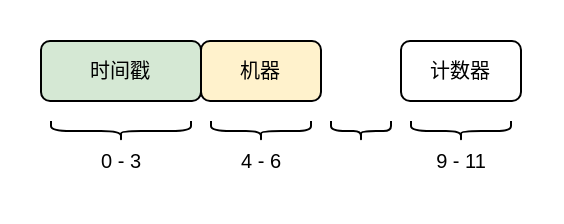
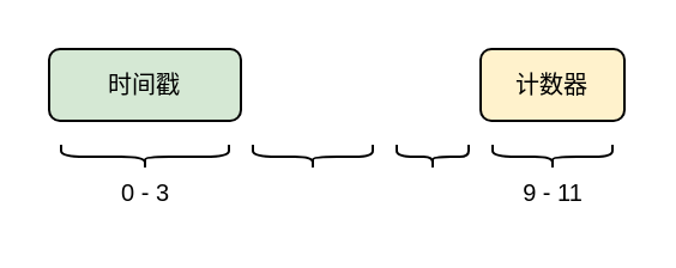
  <mxCell id="0" />
  <mxCell id="1" parent="0" />
  <mxCell id="2" value="&lt;font style=&quot;font-size: 10px&quot;&gt;时间戳&lt;/font&gt;" style="rounded=1;whiteSpace=wrap;html=1;fillColor=#d5e8d4;" vertex="1" parent="1"><mxGeometry x="20" y="20" width="80" height="30" as="geometry" /></mxCell>
- <mxCell id="3" value="&lt;font style=&quot;font-size: 10px&quot;&gt;机器&lt;/font&gt;" style="rounded=1;whiteSpace=wrap;html=1;fillColor=#FFF2CC;" vertex="1" parent="1"><mxGeometry x="100" y="20" width="60" height="30" as="geometry" /></mxCell>
- <mxCell id="4" value="&lt;font style=&quot;font-size: 10px&quot;&gt;计数器&lt;/font&gt;" style="rounded=1;whiteSpace=wrap;html=1;fillColor=#FFFFFF;" vertex="1" parent="1"><mxGeometry x="200" y="20" width="60" height="30" as="geometry" /></mxCell>
+ <mxCell id="4" value="&lt;font style=&quot;font-size: 10px&quot;&gt;计数器&lt;/font&gt;" style="rounded=1;whiteSpace=wrap;html=1;fillColor=#fff2cc;" vertex="1" parent="1"><mxGeometry x="200" y="20" width="60" height="30" as="geometry" /></mxCell>
  <mxCell id="5" value="&lt;font style=&quot;font-size: 10px&quot;&gt;0 - 3&lt;/font&gt;" style="text;html=1;align=center;verticalAlign=middle;resizable=0;points=[];autosize=1;" vertex="1" parent="1"><mxGeometry x="40" y="70" width="40" height="20" as="geometry" /></mxCell>
- <mxCell id="6" value="&lt;font style=&quot;font-size: 10px&quot;&gt;4 - 6&lt;/font&gt;" style="text;html=1;align=center;verticalAlign=middle;resizable=0;points=[];autosize=1;" vertex="1" parent="1"><mxGeometry x="110" y="70" width="40" height="20" as="geometry" /></mxCell>
  <mxCell id="7" value="&lt;font style=&quot;font-size: 10px&quot;&gt;9 - 11&lt;/font&gt;" style="text;html=1;align=center;verticalAlign=middle;resizable=0;points=[];autosize=1;" vertex="1" parent="1"><mxGeometry x="210" y="70" width="40" height="20" as="geometry" /></mxCell>
  <mxCell id="8" value="" style="shape=curlyBracket;whiteSpace=wrap;html=1;rounded=1;strokeWidth=1;fillColor=#D5E8D4;direction=north;" vertex="1" parent="1"><mxGeometry x="25" y="60" width="70" height="10" as="geometry" /></mxCell>
  <mxCell id="9" value="" style="shape=curlyBracket;whiteSpace=wrap;html=1;rounded=1;strokeWidth=1;fillColor=#D5E8D4;direction=north;" vertex="1" parent="1"><mxGeometry x="105" y="60" width="50" height="10" as="geometry" /></mxCell>
  <mxCell id="10" value="" style="shape=curlyBracket;whiteSpace=wrap;html=1;rounded=1;strokeWidth=1;fillColor=#D5E8D4;direction=north;" vertex="1" parent="1"><mxGeometry x="165" y="60" width="30" height="10" as="geometry" /></mxCell>
  <mxCell id="11" value="" style="shape=curlyBracket;whiteSpace=wrap;html=1;rounded=1;strokeWidth=1;fillColor=#D5E8D4;direction=north;" vertex="1" parent="1"><mxGeometry x="205" y="60" width="50" height="10" as="geometry" /></mxCell>
